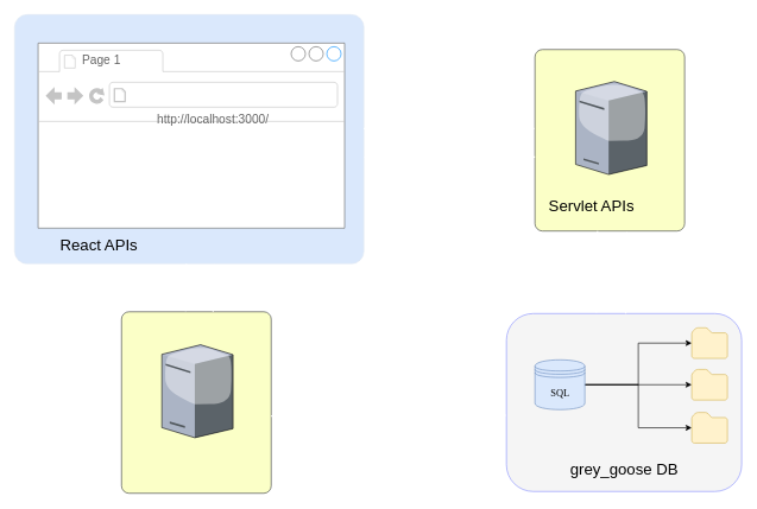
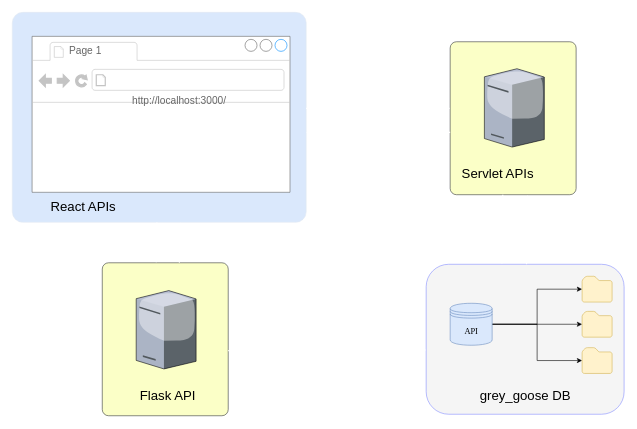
  <mxCell id="0" />
  <mxCell id="1" parent="0" />
  <mxCell id="2" value="" style="rounded=1;whiteSpace=wrap;html=1;fontFamily=Comic Sans MS;fontSize=14;fillColor=#f5f5f5;strokeColor=#878FFF;fontColor=#333333;shadow=0;glass=0;sketch=0;" parent="1" vertex="1"><mxGeometry x="710" y="440" width="330" height="250" as="geometry" /></mxCell>
  <mxCell id="3" style="edgeStyle=orthogonalEdgeStyle;rounded=0;orthogonalLoop=1;jettySize=auto;html=1;entryX=0;entryY=0.5;entryDx=0;entryDy=0;entryPerimeter=0;" parent="1" source="6" target="7" edge="1"><mxGeometry relative="1" as="geometry" /></mxCell>
  <mxCell id="4" style="edgeStyle=orthogonalEdgeStyle;rounded=0;orthogonalLoop=1;jettySize=auto;html=1;" parent="1" source="6" target="8" edge="1"><mxGeometry relative="1" as="geometry" /></mxCell>
  <mxCell id="5" style="edgeStyle=orthogonalEdgeStyle;rounded=0;orthogonalLoop=1;jettySize=auto;html=1;entryX=0;entryY=0.5;entryDx=0;entryDy=0;entryPerimeter=0;" parent="1" source="6" target="9" edge="1"><mxGeometry relative="1" as="geometry" /></mxCell>
  <mxCell id="6" value="" style="shape=datastore;whiteSpace=wrap;html=1;fillColor=#dae8fc;strokeColor=#6c8ebf;" parent="1" vertex="1"><mxGeometry x="750" y="505" width="70" height="70" as="geometry" /></mxCell>
  <mxCell id="7" value="" style="sketch=0;aspect=fixed;pointerEvents=1;shadow=0;dashed=0;html=1;strokeColor=#d6b656;labelPosition=center;verticalLabelPosition=bottom;verticalAlign=top;align=center;fillColor=#fff2cc;shape=mxgraph.mscae.enterprise.folder" parent="1" vertex="1"><mxGeometry x="970" y="460" width="50" height="43" as="geometry" /></mxCell>
  <mxCell id="8" value="" style="sketch=0;aspect=fixed;pointerEvents=1;shadow=0;dashed=0;html=1;strokeColor=#d6b656;labelPosition=center;verticalLabelPosition=bottom;verticalAlign=top;align=center;fillColor=#fff2cc;shape=mxgraph.mscae.enterprise.folder" parent="1" vertex="1"><mxGeometry x="970" y="518.5" width="50" height="43" as="geometry" /></mxCell>
  <mxCell id="9" value="" style="sketch=0;aspect=fixed;pointerEvents=1;shadow=0;dashed=0;html=1;strokeColor=#d6b656;labelPosition=center;verticalLabelPosition=bottom;verticalAlign=top;align=center;fillColor=#fff2cc;shape=mxgraph.mscae.enterprise.folder" parent="1" vertex="1"><mxGeometry x="970" y="579" width="50" height="43" as="geometry" /></mxCell>
- <mxCell id="10" value="SQL" style="text;html=1;align=center;verticalAlign=middle;resizable=0;points=[];autosize=1;strokeColor=none;fillColor=none;fontFamily=Comic Sans MS;fontSize=14;" parent="1" vertex="1"><mxGeometry x="760" y="541.5" width="50" height="20" as="geometry" /></mxCell>
+ <mxCell id="10" value="API" style="text;html=1;align=center;verticalAlign=middle;resizable=0;points=[];autosize=1;strokeColor=none;fillColor=none;fontFamily=Comic Sans MS;fontSize=14;" parent="1" vertex="1"><mxGeometry x="760" y="541.5" width="50" height="20" as="geometry" /></mxCell>
  <mxCell id="11" value="" style="rounded=1;whiteSpace=wrap;html=1;shadow=0;glass=0;sketch=0;fontFamily=Comic Sans MS;fontSize=14;strokeColor=#E3E9F2;fillColor=#dae8fc;arcSize=5;" parent="1" vertex="1"><mxGeometry x="20" y="20" width="490" height="350" as="geometry" /></mxCell>
  <mxCell id="12" value="" style="strokeWidth=1;shadow=0;dashed=0;align=center;html=1;shape=mxgraph.mockup.containers.browserWindow;rSize=0;strokeColor=#666666;strokeColor2=#008cff;strokeColor3=#c4c4c4;mainText=,;recursiveResize=0;fontFamily=Helvetica;fontSize=18;" parent="1" vertex="1"><mxGeometry x="53" y="60" width="430" height="260" as="geometry" /></mxCell>
  <mxCell id="13" value="Page 1" style="strokeWidth=1;shadow=0;dashed=0;align=center;html=1;shape=mxgraph.mockup.containers.anchor;fontSize=17;fontColor=#666666;align=left;fontFamily=Helvetica;" parent="12" vertex="1"><mxGeometry x="60" y="12" width="110" height="26" as="geometry" /></mxCell>
  <mxCell id="14" value="http://localhost:3000/" style="strokeWidth=1;shadow=0;dashed=0;align=center;html=1;shape=mxgraph.mockup.containers.anchor;rSize=0;fontSize=17;fontColor=#666666;align=left;fontFamily=Helvetica;" parent="12" vertex="1"><mxGeometry x="165" y="95" width="250" height="26" as="geometry" /></mxCell>
  <mxCell id="15" value="React APIs" style="text;html=1;align=center;verticalAlign=middle;resizable=0;points=[];autosize=1;strokeColor=none;fillColor=none;fontSize=22;fontFamily=Helvetica;" parent="1" vertex="1"><mxGeometry x="53" y="330" width="170" height="30" as="geometry" /></mxCell>
  <mxCell id="16" value="grey_goose DB" style="text;html=1;align=center;verticalAlign=middle;resizable=0;points=[];autosize=1;strokeColor=none;fillColor=none;fontSize=22;fontFamily=Helvetica;" parent="1" vertex="1"><mxGeometry x="789.999" y="645.002" width="170" height="30" as="geometry" /></mxCell>
  <mxCell id="17" value="" style="group" parent="1" vertex="1" connectable="0"><mxGeometry x="750" y="69" width="210" height="255" as="geometry" /></mxCell>
  <mxCell id="18" value="" style="rounded=1;whiteSpace=wrap;html=1;shadow=0;glass=0;sketch=0;fontFamily=Comic Sans MS;fontSize=14;strokeColor=#36393d;fillColor=#FBFFC7;arcSize=5;" parent="17" vertex="1"><mxGeometry width="210.0" height="255.0" as="geometry" /></mxCell>
  <mxCell id="19" value="Servlet APIs" style="text;html=1;align=center;verticalAlign=middle;resizable=0;points=[];autosize=1;strokeColor=none;fillColor=none;fontSize=22;fontFamily=Helvetica;" parent="17" vertex="1"><mxGeometry x="8.999" y="205.001" width="140" height="30" as="geometry" /></mxCell>
  <mxCell id="20" value="" style="verticalLabelPosition=bottom;sketch=0;aspect=fixed;html=1;verticalAlign=top;strokeColor=none;align=center;outlineConnect=0;shape=mxgraph.citrix.tower_server;fontSize=22;fillColor=#FEE8FF;" parent="17" vertex="1"><mxGeometry x="57.054" y="44.996" width="99.883" height="130.62" as="geometry" /></mxCell>
  <mxCell id="21" value="" style="endArrow=classic;html=1;rounded=0;fontSize=22;entryX=0.383;entryY=-0.002;entryDx=0;entryDy=0;entryPerimeter=0;strokeWidth=2;exitX=0.418;exitY=1.001;exitDx=0;exitDy=0;exitPerimeter=0;strokeColor=#FFFFFF;" parent="1" source="18" target="2" edge="1"><mxGeometry width="50" height="50" relative="1" as="geometry"><mxPoint x="640" y="370.07" as="sourcePoint" /><mxPoint x="880" y="369.995" as="targetPoint" /></mxGeometry></mxCell>
  <mxCell id="22" value="" style="endArrow=classic;html=1;rounded=0;fontSize=22;entryX=0.616;entryY=1.003;entryDx=0;entryDy=0;entryPerimeter=0;strokeWidth=2;strokeColor=#FFFFFF;" parent="1" source="2" target="18" edge="1"><mxGeometry width="50" height="50" relative="1" as="geometry"><mxPoint x="880" y="438.48" as="sourcePoint" /><mxPoint x="880.34" y="324" as="targetPoint" /></mxGeometry></mxCell>
  <mxCell id="23" value="" style="group" parent="1" vertex="1" connectable="0"><mxGeometry x="170" y="437.5" width="210" height="255" as="geometry" /></mxCell>
  <mxCell id="24" value="" style="rounded=1;whiteSpace=wrap;html=1;shadow=0;glass=0;sketch=0;fontFamily=Comic Sans MS;fontSize=14;strokeColor=#36393d;fillColor=#FBFFC7;arcSize=5;" parent="23" vertex="1"><mxGeometry width="210.0" height="255.0" as="geometry" /></mxCell>
  <mxCell id="25" value="" style="verticalLabelPosition=bottom;sketch=0;aspect=fixed;html=1;verticalAlign=top;strokeColor=none;align=center;outlineConnect=0;shape=mxgraph.citrix.tower_server;fontSize=22;fillColor=#FEE8FF;" parent="23" vertex="1"><mxGeometry x="56.534" y="46.366" width="99.883" height="130.62" as="geometry" /></mxCell>
+ <mxCell id="26" value="Flask API" style="text;html=1;align=center;verticalAlign=middle;resizable=0;points=[];autosize=1;strokeColor=none;fillColor=none;fontSize=22;fontFamily=Helvetica;" parent="23" vertex="1"><mxGeometry x="53.999" y="207.003" width="110" height="30" as="geometry" /></mxCell>
  <mxCell id="27" value="" style="endArrow=classic;html=1;rounded=0;fontSize=22;entryX=0;entryY=0.571;entryDx=0;entryDy=0;entryPerimeter=0;strokeWidth=2;exitX=1;exitY=0.574;exitDx=0;exitDy=0;exitPerimeter=0;strokeColor=#FFFFFF;" parent="1" source="24" target="2" edge="1"><mxGeometry width="50" height="50" relative="1" as="geometry"><mxPoint x="400" y="583" as="sourcePoint" /><mxPoint x="680" y="582.425" as="targetPoint" /></mxGeometry></mxCell>
  <mxCell id="28" value="" style="endArrow=classic;html=1;rounded=0;fontSize=22;entryX=0.427;entryY=-0.001;entryDx=0;entryDy=0;strokeWidth=2;exitX=0.492;exitY=1.001;exitDx=0;exitDy=0;exitPerimeter=0;entryPerimeter=0;strokeColor=#FFFFFF;" parent="1" source="11" target="24" edge="1"><mxGeometry width="50" height="50" relative="1" as="geometry"><mxPoint x="261.39" y="370.005" as="sourcePoint" /><mxPoint x="260" y="485.25" as="targetPoint" /></mxGeometry></mxCell>
  <mxCell id="29" value="" style="endArrow=classic;html=1;rounded=0;fontSize=22;entryX=0.571;entryY=1.001;entryDx=0;entryDy=0;entryPerimeter=0;strokeWidth=2;exitX=0.612;exitY=-0.001;exitDx=0;exitDy=0;exitPerimeter=0;strokeColor=#FFFFFF;" parent="1" source="24" target="11" edge="1"><mxGeometry width="50" height="50" relative="1" as="geometry"><mxPoint x="300.879" y="485.75" as="sourcePoint" /><mxPoint x="302.97" y="370.515" as="targetPoint" /></mxGeometry></mxCell>
  <mxCell id="30" value="" style="endArrow=classic;html=1;rounded=0;fontSize=22;entryX=0;entryY=0.435;entryDx=0;entryDy=0;entryPerimeter=0;strokeWidth=2;strokeColor=#FFFFFF;" parent="1" target="18" edge="1"><mxGeometry width="50" height="50" relative="1" as="geometry"><mxPoint x="510" y="180" as="sourcePoint" /><mxPoint x="560" y="130" as="targetPoint" /></mxGeometry></mxCell>
  <mxCell id="31" value="" style="endArrow=classic;html=1;rounded=0;fontSize=22;entryX=0;entryY=0.435;entryDx=0;entryDy=0;entryPerimeter=0;strokeWidth=2;strokeColor=#FFFFFF;" parent="1" edge="1"><mxGeometry width="50" height="50" relative="1" as="geometry"><mxPoint x="750" y="219.995" as="sourcePoint" /><mxPoint x="510" y="220.07" as="targetPoint" /></mxGeometry></mxCell>
